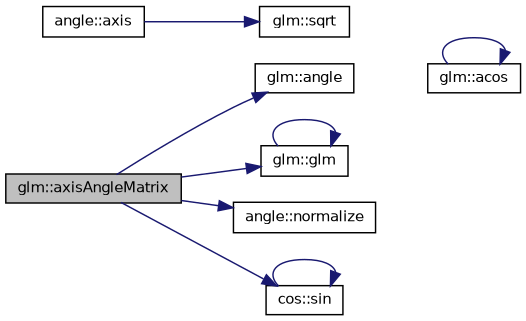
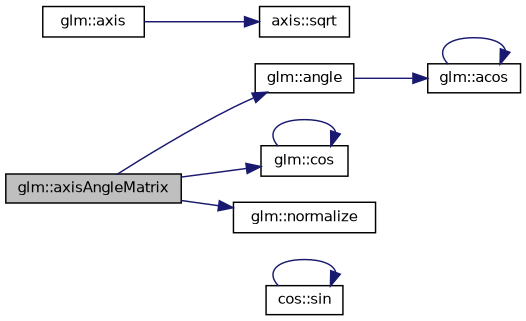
  digraph {
    rankdir=LR
    node [color=black fillcolor=white fontname=Helvetica fontsize=10 shape=record style=filled]
    edge [color=midnightblue fontname=Helvetica fontsize=10 labelfontname=Helvetica labelfontsize=10 style=solid]
    n1 [fillcolor=grey75 fontcolor=black height=0.2 label="glm::axisAngleMatrix" width=0.4]
    n2 [height=0.2 label="glm::angle" width=0.4]
-   n3 [height=0.2 label="glm::glm" width=0.4]
-   n4 [height=0.2 label="angle::normalize" width=0.4]
+   n3 [height=0.2 label="glm::cos" width=0.4]
+   n4 [height=0.2 label="glm::normalize" width=0.4]
    n5 [height=0.2 label="cos::sin" width=0.4]
    n6 [height=0.2 label="glm::acos" width=0.4]
-   n7 [height=0.2 label="angle::axis" width=0.4]
-   n8 [height=0.2 label="glm::sqrt" width=0.4]
+   n7 [height=0.2 label="glm::axis" width=0.4]
+   n8 [height=0.2 label="axis::sqrt" width=0.4]
    n1 -> n2
    n1 -> n3
    n1 -> n4
-   n1 -> n5
+   n2 -> n6
    n3 -> n3
    n5 -> n5
    n6 -> n6
    n7 -> n8
  }
